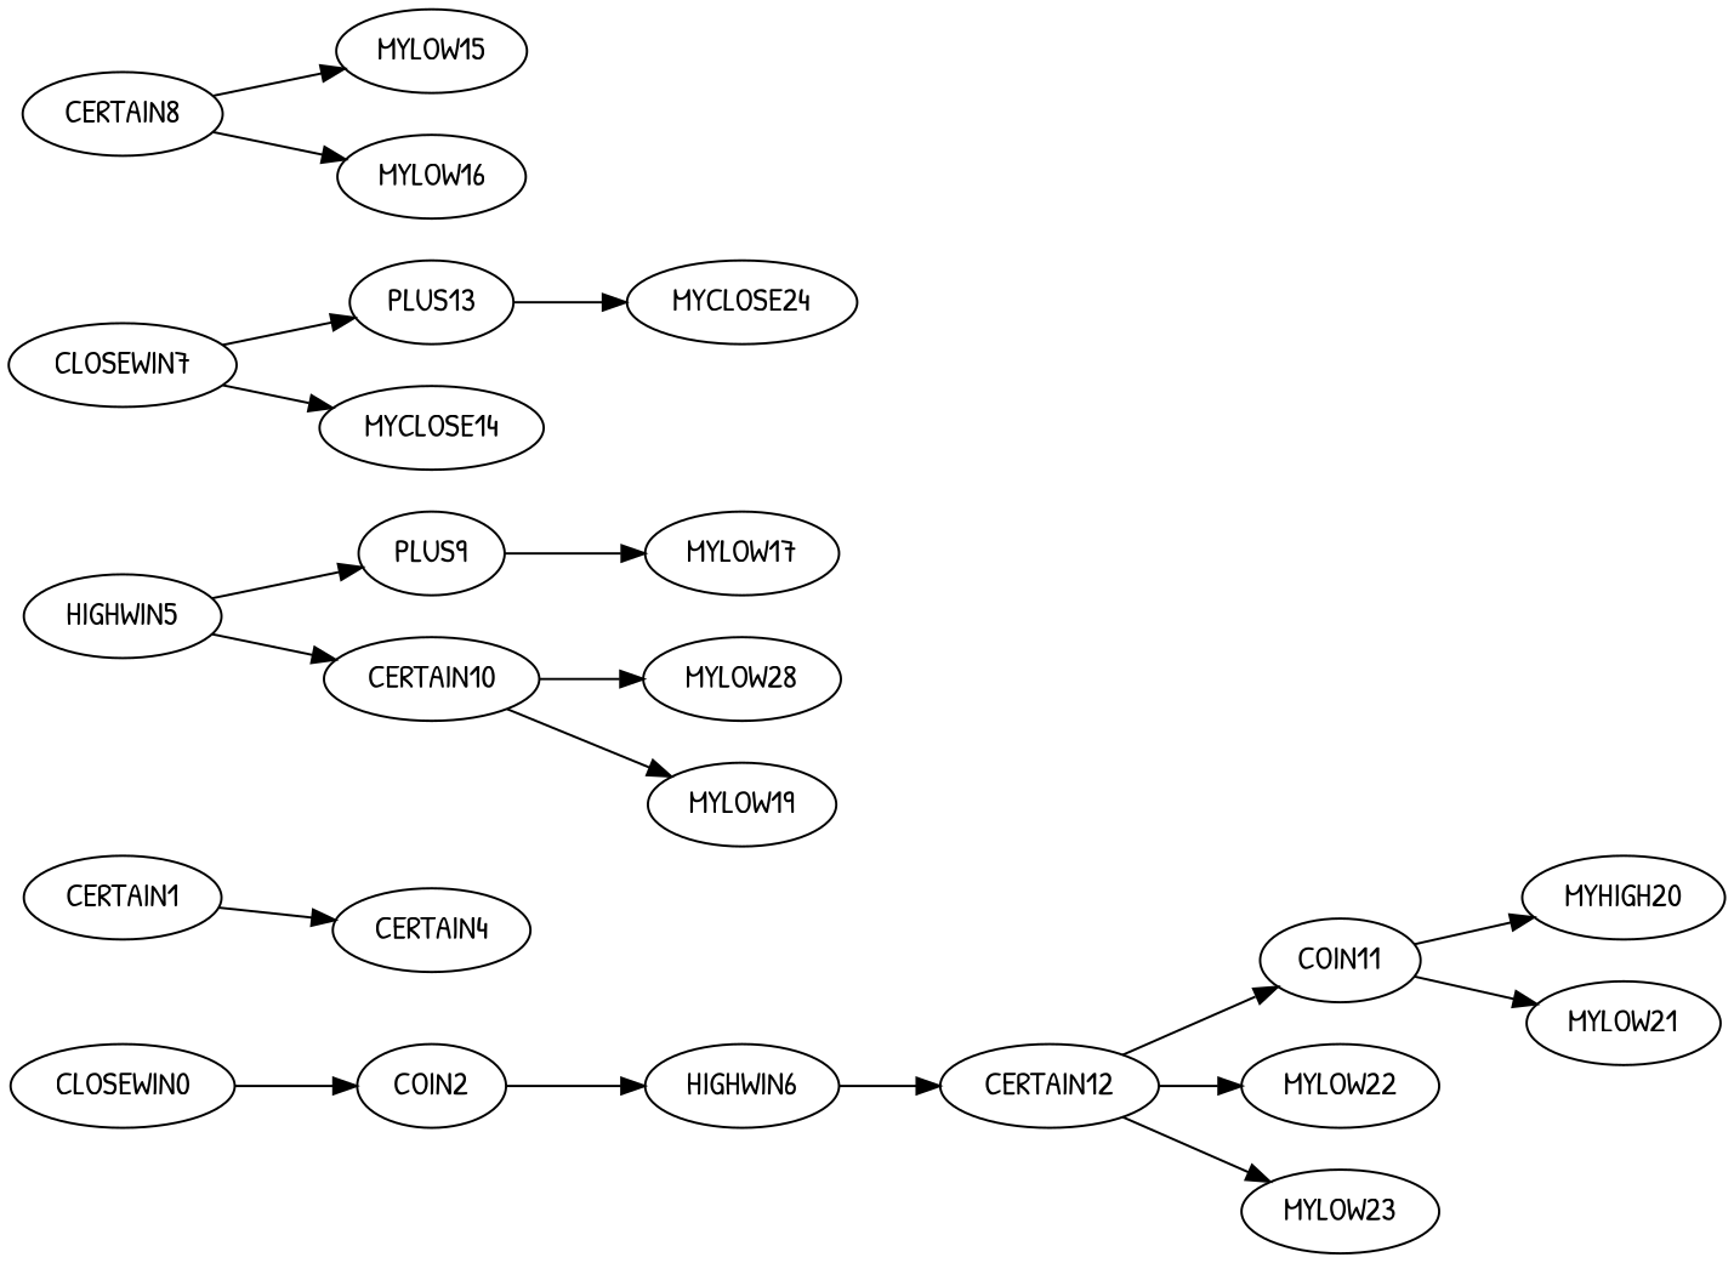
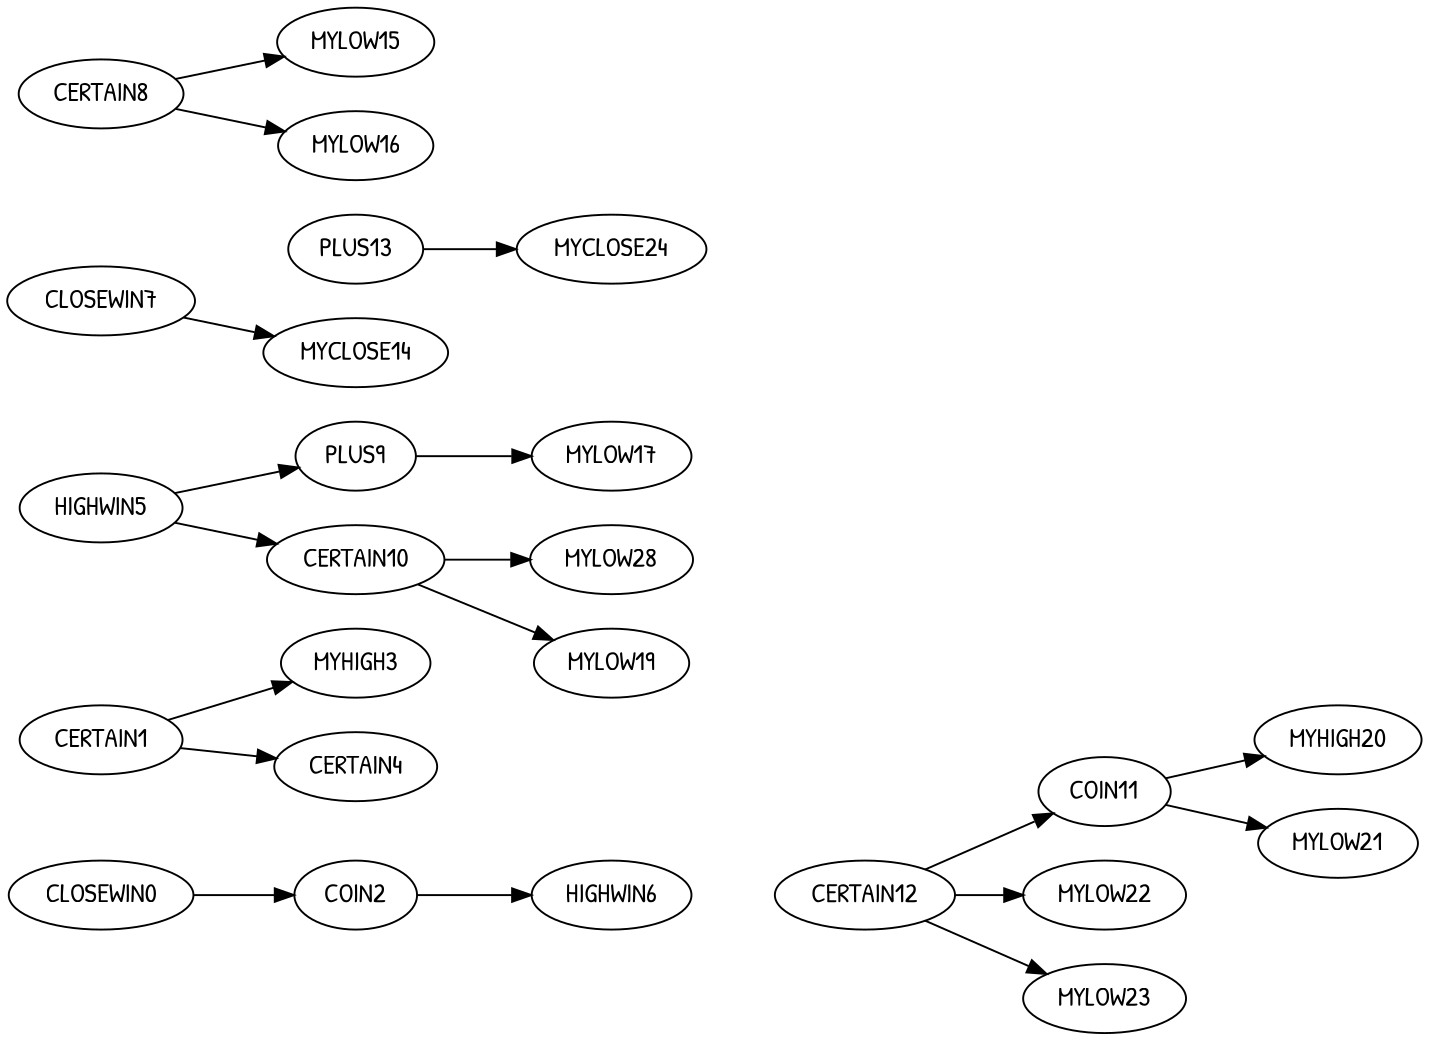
  digraph {
    fontname="Patrick Hand"
    rankdir=LR
    node [fontname="Patrick Hand"]
    edge [fontname="Patrick Hand"]
    CLOSEWIN0
    COIN2
    CERTAIN1
+   MYHIGH3
    CERTAIN4
    HIGHWIN6
    HIGHWIN5
    PLUS9
    CERTAIN10
    CERTAIN12
    CLOSEWIN7
    PLUS13
    MYCLOSE14
    CERTAIN8
    MYLOW15
    MYLOW16
    MYLOW17
    n18 [label=MYLOW28]
    MYLOW19
    COIN11
    MYHIGH20
    MYLOW21
    MYLOW22
    MYLOW23
    MYCLOSE24
    CLOSEWIN0 -> COIN2
    COIN2 -> HIGHWIN6
+   CERTAIN1 -> MYHIGH3
    CERTAIN1 -> CERTAIN4
-   HIGHWIN6 -> CERTAIN12
    HIGHWIN5 -> PLUS9
    HIGHWIN5 -> CERTAIN10
    PLUS9 -> MYLOW17
    CERTAIN10 -> n18
    CERTAIN10 -> MYLOW19
    CERTAIN12 -> COIN11
    CERTAIN12 -> MYLOW22
    CERTAIN12 -> MYLOW23
-   CLOSEWIN7 -> PLUS13
    CLOSEWIN7 -> MYCLOSE14
    PLUS13 -> MYCLOSE24
    CERTAIN8 -> MYLOW15
    CERTAIN8 -> MYLOW16
    COIN11 -> MYHIGH20
    COIN11 -> MYLOW21
  }
